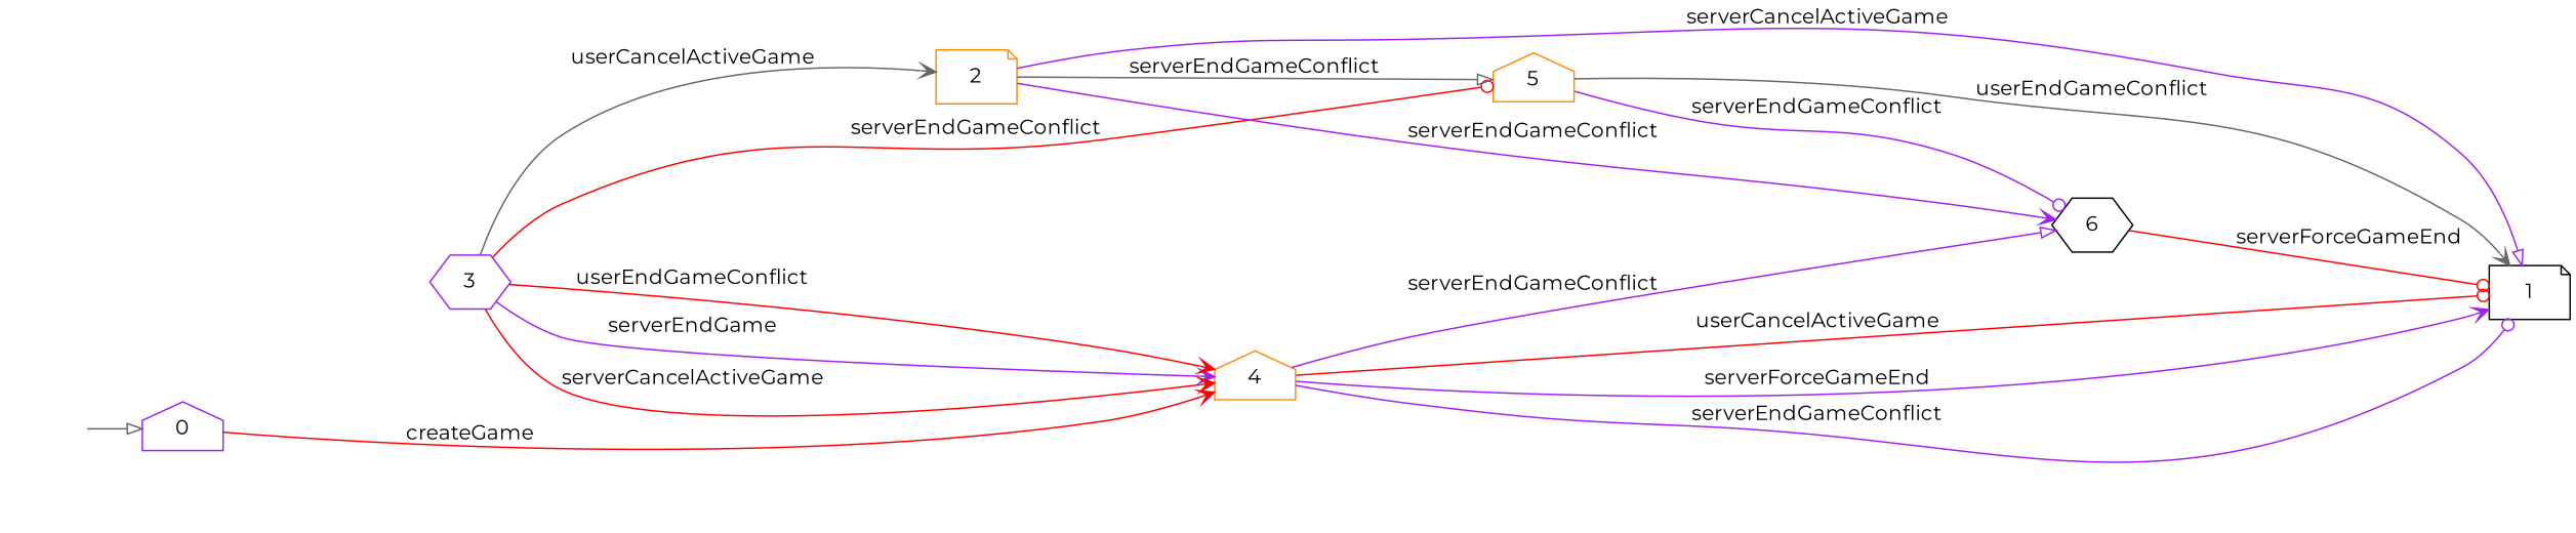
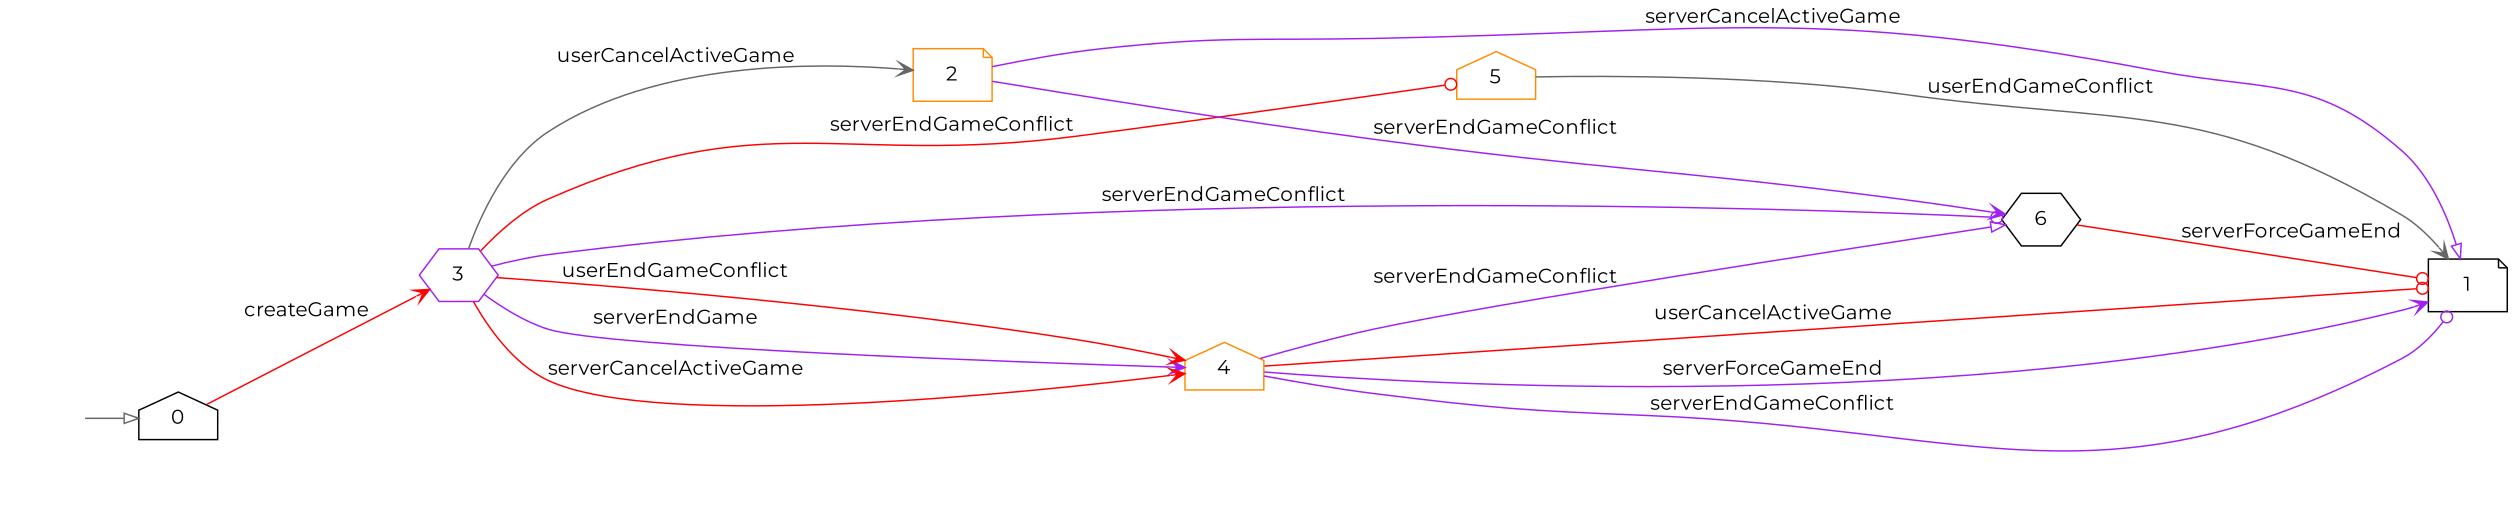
  digraph {
    fontname=Montserrat
    rankdir=LR
    node [color=black fontname=Montserrat shape=house]
    edge [arrowhead=vee color=purple fontname=Montserrat]
    "" [shape=plaintext]
-   n2 [color=purple label=0]
+   n2 [label=0]
    n3 [color=purple label=3 shape=hexagon]
    n4 [color=darkorange label=4]
    n5 [label=6 shape=hexagon]
    n6 [label=1 shape=note]
    n7 [color=darkorange label=5]
    n8 [color=darkorange label=2 shape=note]
    "" -> n2 [arrowhead=onormal color=gray40]
-   n2 -> n4 [color=red label=createGame]
+   n2 -> n3 [color=red label=createGame]
    n3 -> n4 [label=serverEndGame]
    n3 -> n4 [color=red label=serverCancelActiveGame]
    n3 -> n4 [color=red label=userEndGameConflict]
-   n7 -> n5 [arrowhead=odot label=serverEndGameConflict]
+   n3 -> n5 [arrowhead=odot label=serverEndGameConflict]
    n3 -> n7 [arrowhead=odot color=red label=serverEndGameConflict]
    n3 -> n8 [color=gray40 label=userCancelActiveGame]
    n4 -> n5 [arrowhead=onormal label=serverEndGameConflict]
    n4 -> n6 [arrowhead=odot color=red label=userCancelActiveGame]
    n4 -> n6 [label=serverForceGameEnd]
    n4 -> n6 [arrowhead=odot label=serverEndGameConflict]
    n5 -> n6 [arrowhead=odot color=red label=serverForceGameEnd]
    n7 -> n6 [color=gray40 label=userEndGameConflict]
    n8 -> n5 [label=serverEndGameConflict]
    n8 -> n6 [arrowhead=onormal label=serverCancelActiveGame]
-   n8 -> n7 [arrowhead=onormal color=gray40 label=serverEndGameConflict]
  }
